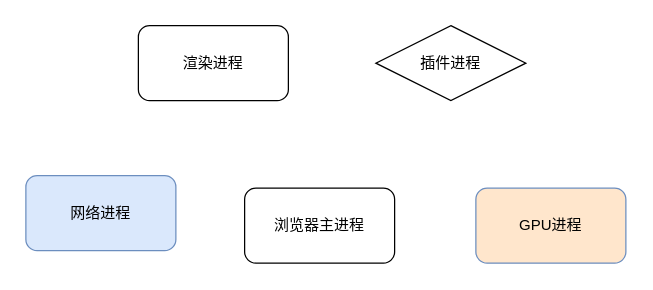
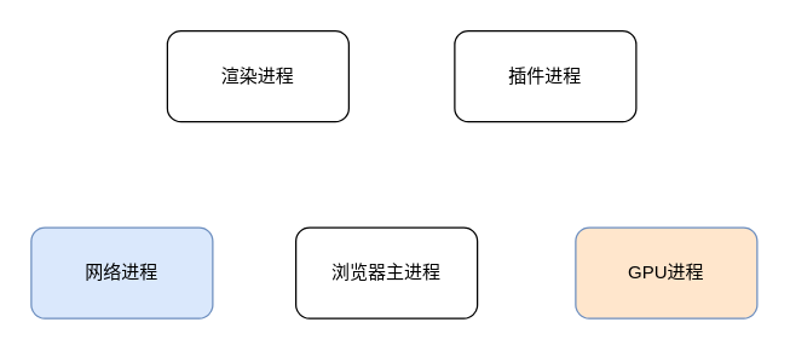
  <mxCell id="0" />
  <mxCell id="1" parent="0" />
  <mxCell id="2" value="渲染进程" style="rounded=1;whiteSpace=wrap;html=1;" vertex="1" parent="1"><mxGeometry x="110" y="20" width="120" height="60" as="geometry" /></mxCell>
  <mxCell id="3" value="浏览器主进程" style="rounded=1;whiteSpace=wrap;html=1;" vertex="1" parent="1"><mxGeometry x="195" y="150" width="120" height="60" as="geometry" /></mxCell>
- <mxCell id="4" value="网络进程" style="rounded=1;whiteSpace=wrap;html=1;fillColor=#dae8fc;strokeColor=#6c8ebf;" vertex="1" parent="1"><mxGeometry x="20" y="140" width="120" height="60" as="geometry" /></mxCell>
- <mxCell id="5" value="插件进程" style="rhombus;whiteSpace=wrap;html=1;" vertex="1" parent="1"><mxGeometry x="300" y="20" width="120" height="60" as="geometry" /></mxCell>
+ <mxCell id="4" value="网络进程" style="rounded=1;whiteSpace=wrap;html=1;fillColor=#dae8fc;strokeColor=#6c8ebf;" vertex="1" parent="1"><mxGeometry x="20" y="150" width="120" height="60" as="geometry" /></mxCell>
+ <mxCell id="5" value="插件进程" style="rounded=1;whiteSpace=wrap;html=1;" vertex="1" parent="1"><mxGeometry x="300" y="20" width="120" height="60" as="geometry" /></mxCell>
  <mxCell id="6" value="GPU进程" style="rounded=1;whiteSpace=wrap;html=1;fillColor=#ffe6cc;strokeColor=#6c8ebf;" vertex="1" parent="1"><mxGeometry x="380" y="150" width="120" height="60" as="geometry" /></mxCell>
